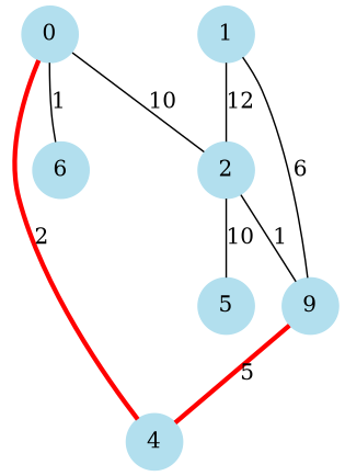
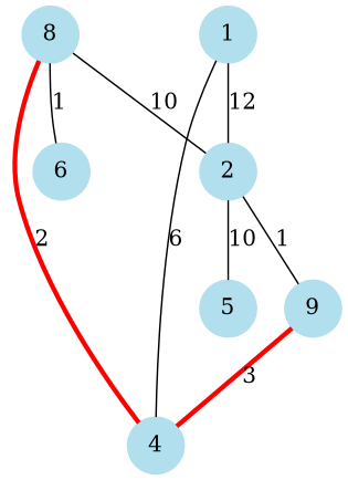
  graph {
    node [color=lightblue2 shape=circle style=filled]
-   n1 [label=0]
+   n1 [label=8]
    n2 [label=2]
    n3 [label=4]
    n4 [label=6]
    n5 [label=1]
    n6 [label=9]
    n7 [label=5]
    n1 -- n2 [label=10]
    n1 -- n3 [color=red label=2 penwidth=3]
    n1 -- n4 [label=1]
    n2 -- n6 [label=1]
    n2 -- n7 [label=10]
    n5 -- n2 [label=12]
-   n5 -- n6 [label=6]
-   n6 -- n3 [color=red label=5 penwidth=3]
+   n5 -- n3 [label=6]
+   n6 -- n3 [color=red label=3 penwidth=3]
  }
